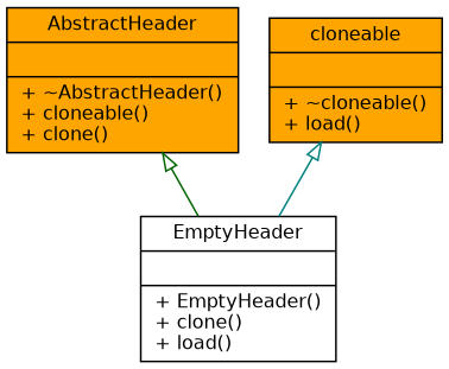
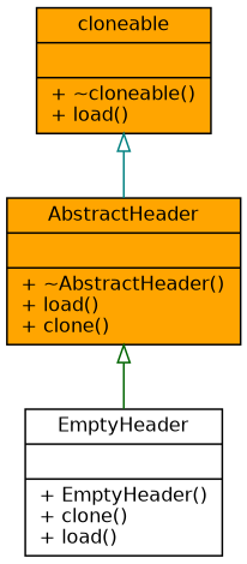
  digraph {
    node [color=black fillcolor=orange fontname=Helvetica fontsize=11 shape=record style=filled]
    edge [arrowtail=onormal dir=back fontname=Helvetica fontsize=11 labelfontname=Helvetica labelfontsize=11 style=solid]
    n1 [fillcolor=white fontcolor=black height=0.2 label="{EmptyHeader\n||+ EmptyHeader()\l+ clone()\l+ load()\l}" width=0.4]
-   n2 [height=0.2 label="{AbstractHeader\n||+ ~AbstractHeader()\l+ cloneable()\l+ clone()\l}" width=0.4]
+   n2 [height=0.2 label="{AbstractHeader\n||+ ~AbstractHeader()\l+ load()\l+ clone()\l}" width=0.4]
    n3 [height=0.2 label="{cloneable\n||+ ~cloneable()\l+ load()\l}" width=0.4]
    n2 -> n1 [color=darkgreen]
-   n3 -> n1 [color=teal]
+   n3 -> n2 [color=teal]
  }
